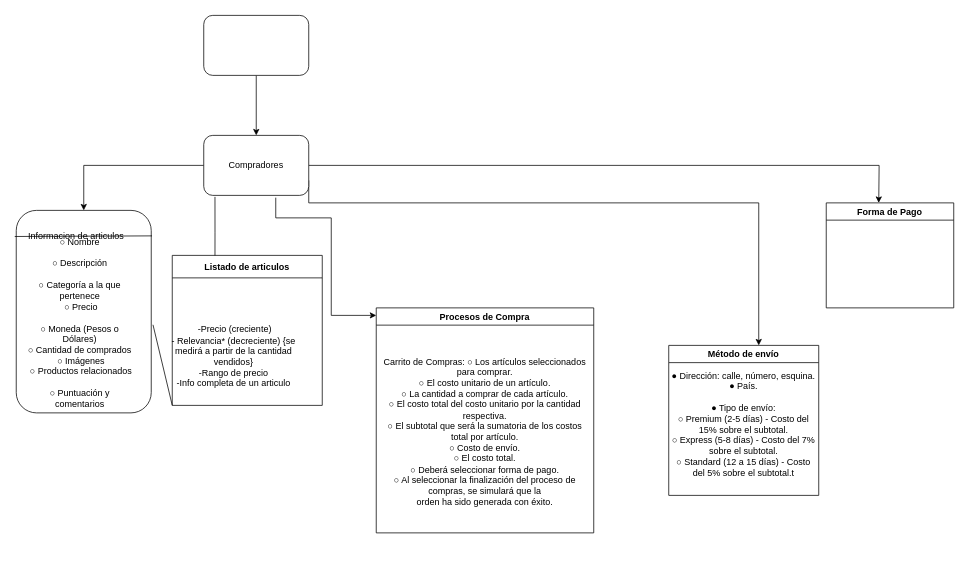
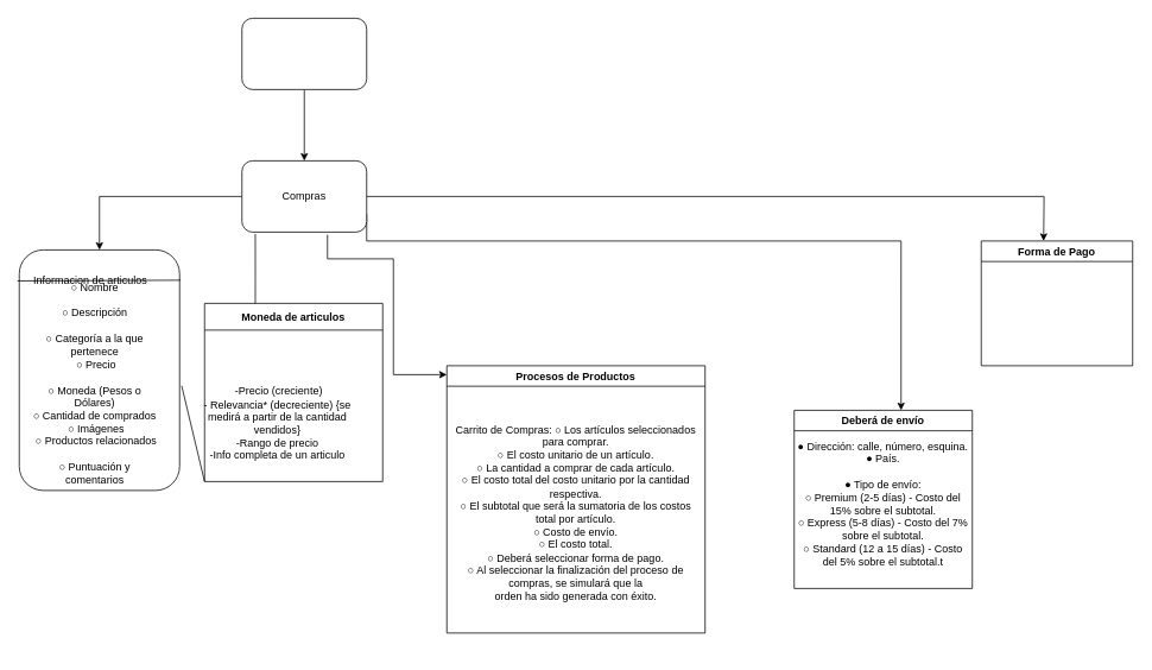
  <mxCell id="0" />
  <mxCell id="1" parent="0" />
  <mxCell id="2" value="" style="edgeStyle=orthogonalEdgeStyle;rounded=0;orthogonalLoop=1;jettySize=auto;html=1;" edge="1" parent="1" source="3" target="9"><mxGeometry relative="1" as="geometry" /></mxCell>
  <mxCell id="3" value="" style="rounded=1;whiteSpace=wrap;html=1;" vertex="1" parent="1"><mxGeometry x="270.98" y="20" width="140" height="80" as="geometry" /></mxCell>
  <mxCell id="4" value="" style="edgeStyle=orthogonalEdgeStyle;rounded=0;orthogonalLoop=1;jettySize=auto;html=1;" edge="1" parent="1" source="9" target="10"><mxGeometry relative="1" as="geometry" /></mxCell>
  <mxCell id="5" value="" style="edgeStyle=orthogonalEdgeStyle;rounded=0;orthogonalLoop=1;jettySize=auto;html=1;exitX=0.107;exitY=1.025;exitDx=0;exitDy=0;exitPerimeter=0;" edge="1" parent="1" source="9"><mxGeometry relative="1" as="geometry"><mxPoint x="285.96" y="360" as="targetPoint" /><Array as="points" /></mxGeometry></mxCell>
  <mxCell id="6" value="" style="edgeStyle=orthogonalEdgeStyle;rounded=0;orthogonalLoop=1;jettySize=auto;html=1;exitX=0.686;exitY=1.038;exitDx=0;exitDy=0;exitPerimeter=0;" edge="1" parent="1" source="9"><mxGeometry relative="1" as="geometry"><mxPoint x="500.98" y="420" as="targetPoint" /><Array as="points"><mxPoint x="366.98" y="290" /><mxPoint x="440.98" y="290" /></Array></mxGeometry></mxCell>
  <mxCell id="7" value="" style="edgeStyle=orthogonalEdgeStyle;rounded=0;orthogonalLoop=1;jettySize=auto;html=1;" edge="1" parent="1"><mxGeometry relative="1" as="geometry"><mxPoint x="410.98" y="240" as="sourcePoint" /><mxPoint x="1010.98" y="460" as="targetPoint" /><Array as="points"><mxPoint x="410.98" y="270" /><mxPoint x="1010.98" y="270" /></Array></mxGeometry></mxCell>
  <mxCell id="8" value="" style="edgeStyle=orthogonalEdgeStyle;rounded=0;orthogonalLoop=1;jettySize=auto;html=1;" edge="1" parent="1" source="9"><mxGeometry relative="1" as="geometry"><mxPoint x="1170.98" y="270" as="targetPoint" /></mxGeometry></mxCell>
- <mxCell id="9" value="Compradores" style="rounded=1;whiteSpace=wrap;html=1;" vertex="1" parent="1"><mxGeometry x="270.98" y="180" width="140" height="80" as="geometry" /></mxCell>
+ <mxCell id="9" value="Compras" style="rounded=1;whiteSpace=wrap;html=1;" vertex="1" parent="1"><mxGeometry x="270.98" y="180" width="140" height="80" as="geometry" /></mxCell>
  <mxCell id="10" value="" style="rounded=1;whiteSpace=wrap;html=1;" vertex="1" parent="1"><mxGeometry x="20.98" y="280" width="180" height="270" as="geometry" /></mxCell>
  <mxCell id="11" value="" style="endArrow=none;html=1;exitX=-0.011;exitY=0.129;exitDx=0;exitDy=0;exitPerimeter=0;" edge="1" parent="1" source="10"><mxGeometry width="50" height="50" relative="1" as="geometry"><mxPoint x="40.98" y="330" as="sourcePoint" /><mxPoint x="201.98" y="314" as="targetPoint" /><Array as="points" /></mxGeometry></mxCell>
  <mxCell id="12" value="Informacion de articulos" style="text;html=1;strokeColor=none;fillColor=none;align=center;verticalAlign=middle;whiteSpace=wrap;rounded=0;" vertex="1" parent="1"><mxGeometry x="30.98" y="300" width="140" height="30" as="geometry" /></mxCell>
  <mxCell id="13" value="○ Nombre&lt;br/&gt;&lt;br&gt;○ Descripción&lt;br/&gt;&lt;br&gt;○ Categoría a la que pertenece&lt;br&gt;&amp;nbsp;○ Precio&lt;br/&gt;&lt;br&gt;○ Moneda (Pesos o Dólares)&lt;br/&gt;○ Cantidad de comprados&lt;br&gt;&amp;nbsp;○ Imágenes&lt;br&gt;&amp;nbsp;○ Productos relacionados&lt;br/&gt;&lt;br&gt;○ Puntuación y comentarios&lt;br/&gt;" style="text;html=1;strokeColor=none;fillColor=none;align=center;verticalAlign=middle;whiteSpace=wrap;rounded=0;" vertex="1" parent="1"><mxGeometry x="30.98" y="360" width="150" height="140" as="geometry" /></mxCell>
- <mxCell id="14" value="Listado de articulos" style="swimlane;startSize=30;" vertex="1" parent="1"><mxGeometry x="229" y="340" width="200" height="200" as="geometry" /></mxCell>
+ <mxCell id="14" value="Moneda de articulos" style="swimlane;startSize=30;" vertex="1" parent="1"><mxGeometry x="229" y="340" width="200" height="200" as="geometry" /></mxCell>
  <mxCell id="15" value="&amp;nbsp;-Precio (creciente)&lt;br&gt;- Relevancia* (decreciente) {se medirá a partir de la cantidad vendidos}&lt;br&gt;-Rango de precio&lt;br&gt;-Info completa de un articulo" style="text;html=1;strokeColor=none;fillColor=none;align=center;verticalAlign=middle;whiteSpace=wrap;rounded=0;" vertex="1" parent="1"><mxGeometry x="220.98" y="410" width="180" height="130" as="geometry" /></mxCell>
- <mxCell id="16" value="Procesos de Compra" style="swimlane;" vertex="1" parent="1"><mxGeometry x="500.98" y="410" width="290" height="300" as="geometry" /></mxCell>
+ <mxCell id="16" value="Procesos de Productos" style="swimlane;" vertex="1" parent="1"><mxGeometry x="500.98" y="410" width="290" height="300" as="geometry" /></mxCell>
  <mxCell id="17" value="Carrito de Compras:&amp;nbsp;○ Los artículos seleccionados para comprar.&lt;br/&gt;○ El costo unitario de un artículo.&lt;br/&gt;○ La cantidad a comprar de cada artículo.&lt;br/&gt;○ El costo total del costo unitario por la cantidad respectiva.&lt;br/&gt;○ El subtotal que será la sumatoria de los costos total por artículo.&lt;br/&gt;○ Costo de envío.&lt;br/&gt;○ El costo total.&lt;br/&gt;○ Deberá seleccionar forma de pago.&lt;br/&gt;○ Al seleccionar la finalización del proceso de compras, se simulará que la&lt;br/&gt;orden ha sido generada con éxito." style="text;html=1;strokeColor=none;fillColor=none;align=center;verticalAlign=middle;whiteSpace=wrap;rounded=0;" vertex="1" parent="16"><mxGeometry x="5" y="10" width="280" height="310" as="geometry" /></mxCell>
- <mxCell id="18" value="Método de envío" style="swimlane;" vertex="1" parent="1"><mxGeometry x="890.98" y="460" width="200" height="200" as="geometry" /></mxCell>
+ <mxCell id="18" value="Deberá de envío" style="swimlane;" vertex="1" parent="1"><mxGeometry x="890.98" y="460" width="200" height="200" as="geometry" /></mxCell>
  <mxCell id="19" value="● Dirección: calle, número, esquina.&lt;br/&gt;● País.&lt;br/&gt;&lt;br&gt;● Tipo de envío:&lt;br/&gt;○ Premium (2-5 días) - Costo del 15% sobre el subtotal.&lt;br/&gt;○ Express (5-8 días) - Costo del 7% sobre el subtotal.&lt;br/&gt;○ Standard (12 a 15 días) - Costo del 5% sobre el subtotal.t" style="text;html=1;strokeColor=none;fillColor=none;align=center;verticalAlign=middle;whiteSpace=wrap;rounded=0;" vertex="1" parent="18"><mxGeometry y="30" width="200" height="150" as="geometry" /></mxCell>
  <mxCell id="20" value="Forma de Pago" style="swimlane;" vertex="1" parent="1"><mxGeometry x="1100.98" y="270" width="170" height="140" as="geometry" /></mxCell>
  <mxCell id="21" value="" style="endArrow=none;html=1;entryX=1.013;entryY=0.565;entryDx=0;entryDy=0;entryPerimeter=0;" edge="1" parent="1" target="10"><mxGeometry width="50" height="50" relative="1" as="geometry"><mxPoint x="229" y="540" as="sourcePoint" /><mxPoint x="349" y="320" as="targetPoint" /></mxGeometry></mxCell>
